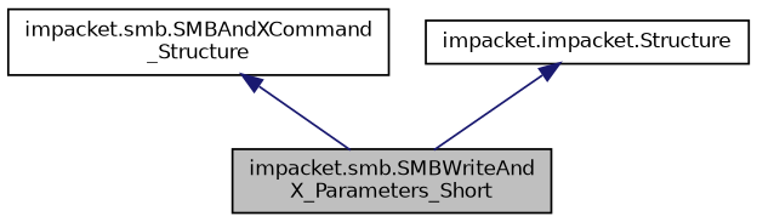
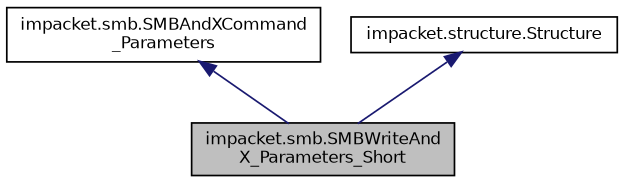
  digraph {
    node [color=black fillcolor=white fontname=Helvetica fontsize=10 shape=record style=filled]
    edge [color=midnightblue dir=back fontname=Helvetica fontsize=10 labelfontname=Helvetica labelfontsize=10 style=solid]
    n1 [fillcolor=grey75 fontcolor=black height=0.2 label="impacket.smb.SMBWriteAnd\lX_Parameters_Short" width=0.4]
-   n2 [height=0.2 label="impacket.smb.SMBAndXCommand\l_Structure" width=0.4]
-   n3 [height=0.2 label="impacket.impacket.Structure" width=0.4]
+   n2 [height=0.2 label="impacket.smb.SMBAndXCommand\l_Parameters" width=0.4]
+   n3 [height=0.2 label="impacket.structure.Structure" width=0.4]
    n2 -> n1
    n3 -> n1
  }
